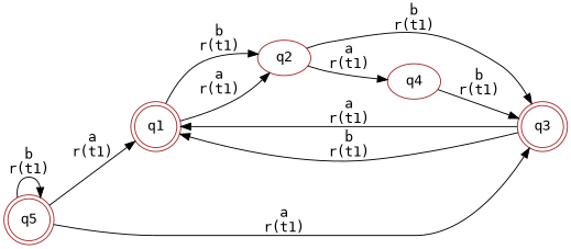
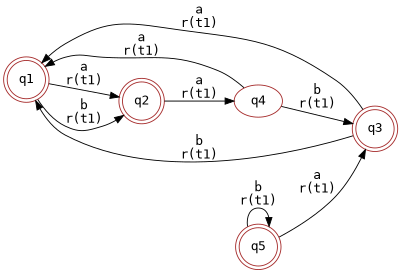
  digraph {
    fontname="DejaVu Sans Mono"
    rankdir=LR
    node [color=brown fontname="DejaVu Sans Mono" shape=doublecircle]
    edge [fontname="DejaVu Sans Mono"]
    n1 [label=q1]
-   n2 [label=q2 shape=""]
+   n2 [label=q2]
    n3 [label=q3]
    n4 [label=q4 shape=""]
    n5 [label=q5]
    n1 -> n2 [label="b\nr(t1)\n"]
    n1 -> n2 [label="a\nr(t1)\n"]
-   n2 -> n3 [label="b\nr(t1)\n"]
    n2 -> n4 [label="a\nr(t1)\n"]
    n3 -> n1 [label="a\nr(t1)\n"]
    n3 -> n1 [label="b\nr(t1)\n"]
-   n5 -> n1 [label="a\nr(t1)\n"]
+   n4 -> n1 [label="a\nr(t1)\n"]
    n4 -> n3 [label="b\nr(t1)\n"]
    n5 -> n3 [label="a\nr(t1)\n"]
    n5 -> n5 [label="b\nr(t1)\n"]
  }
